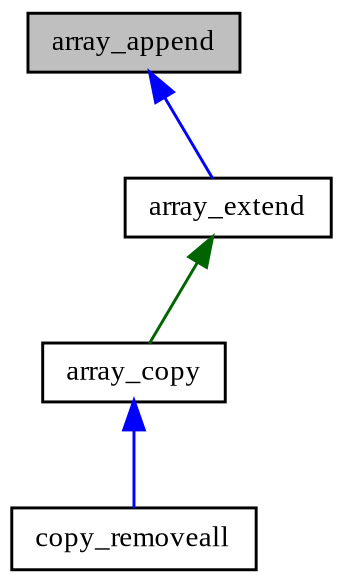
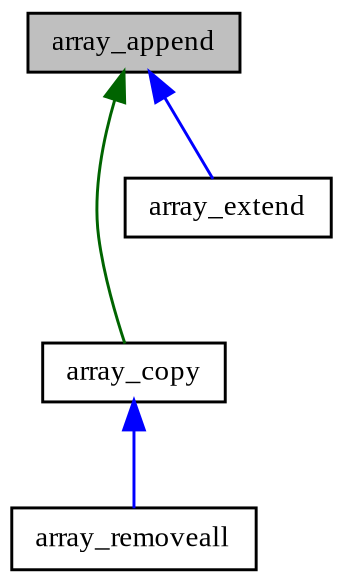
  digraph {
    fontname="Liberation Serif"
    rankdir=TB
    node [color=black fillcolor=white fontname="Liberation Serif" fontsize=10 shape=record style=filled]
    edge [color=blue dir=back fontname="Liberation Serif" fontsize=10 labelfontname=Helvetica labelfontsize=10 style=solid]
    n1 [fillcolor=grey75 fontcolor=black height=0.2 label=array_append width=0.4]
    n2 [height=0.2 label=array_copy width=0.4]
    n3 [height=0.2 label=array_extend width=0.4]
-   n4 [height=0.2 label=copy_removeall width=0.4]
-   n3 -> n2 [color=darkgreen]
+   n4 [height=0.2 label=array_removeall width=0.4]
+   n1 -> n2 [color=darkgreen]
    n1 -> n3
    n2 -> n4
  }
